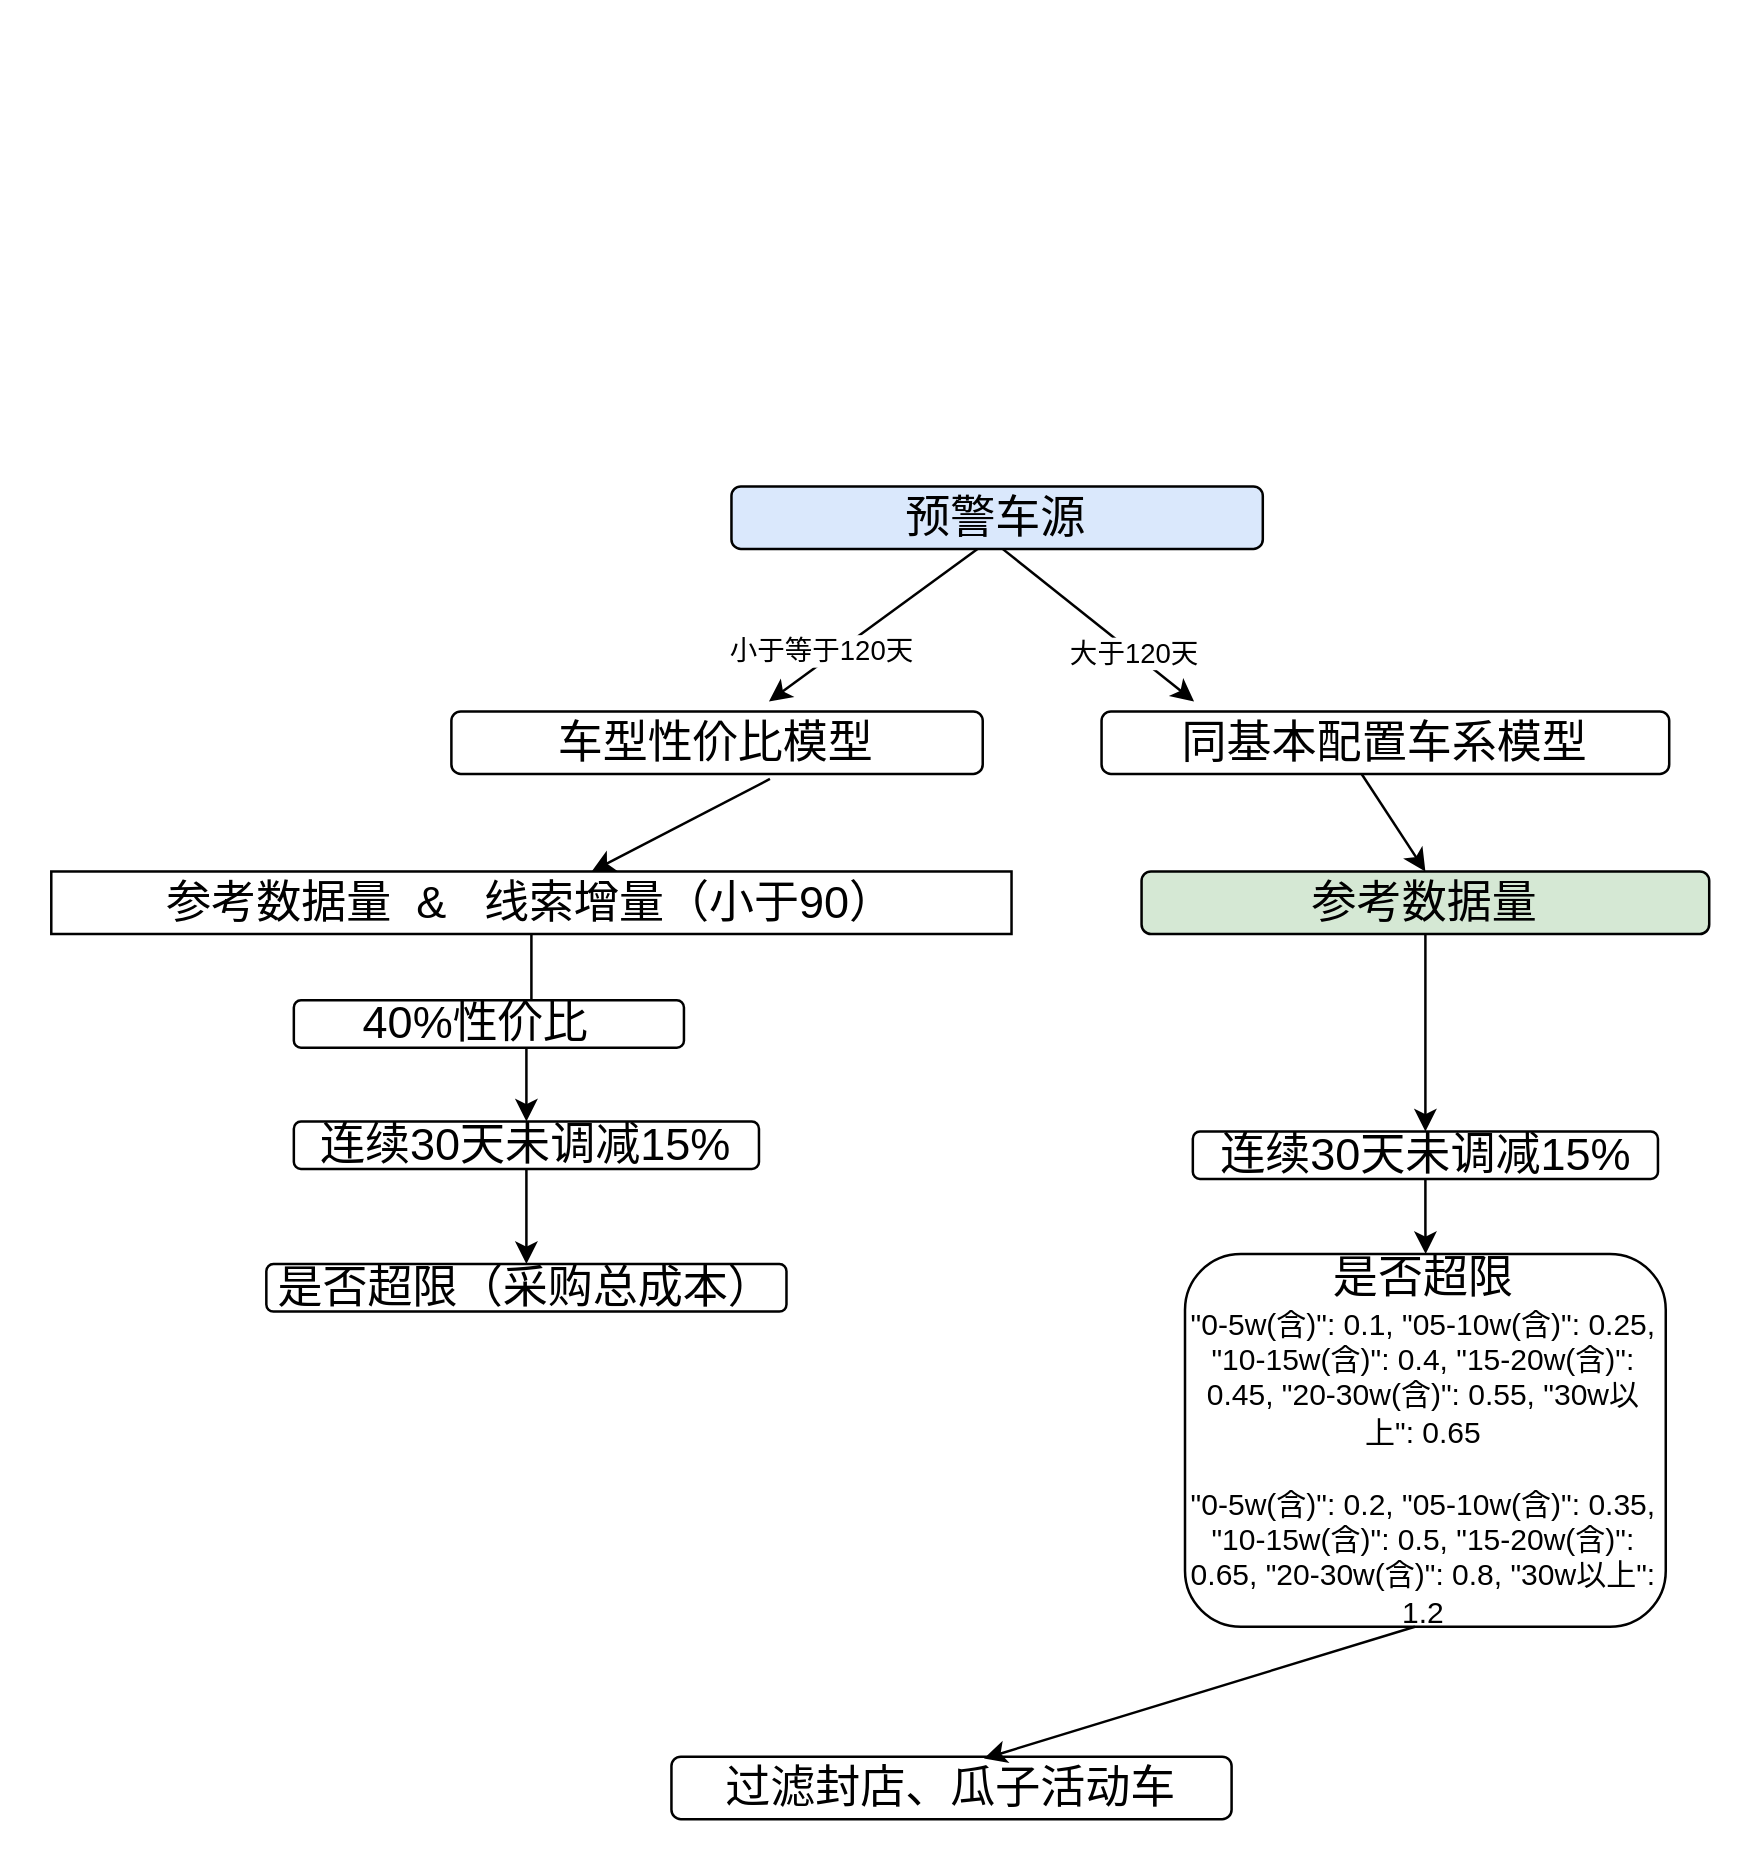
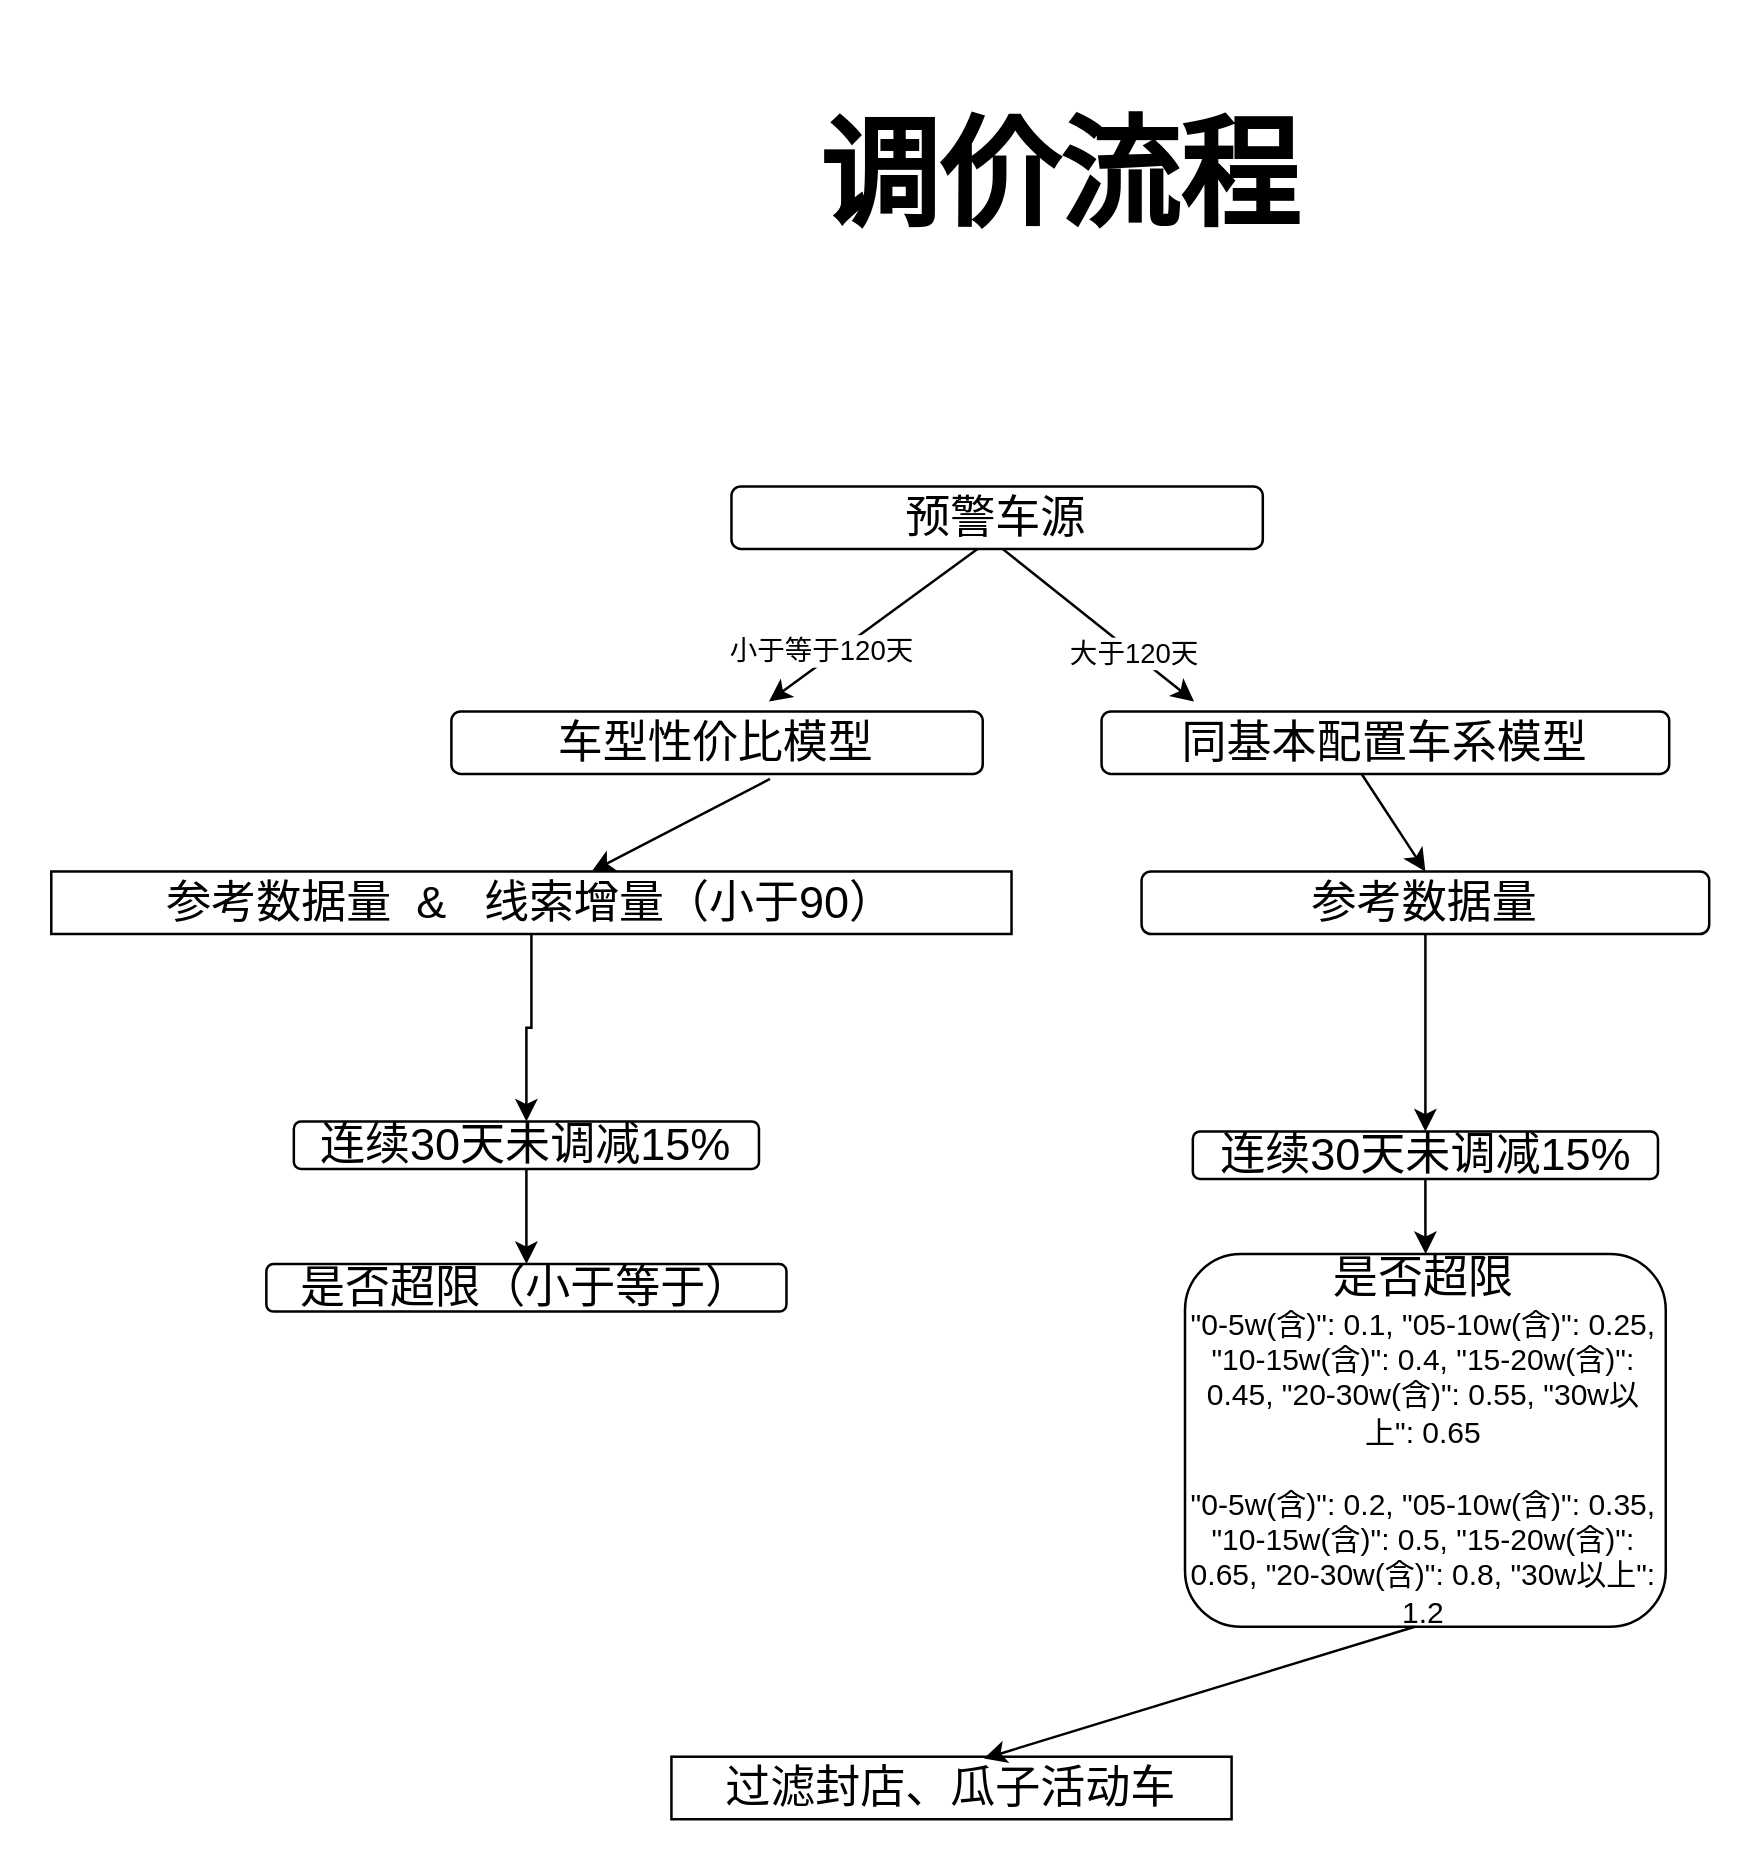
  <mxCell id="0" />
  <mxCell id="1" parent="0" />
  <mxCell id="2" value="" style="endArrow=classic;html=1;rounded=0;" edge="1" parent="1"><mxGeometry width="50" height="50" relative="1" as="geometry"><mxPoint x="390.4" y="218.996" as="sourcePoint" /><mxPoint x="307" y="280" as="targetPoint" /></mxGeometry></mxCell>
  <mxCell id="3" value="小于等于120天" style="edgeLabel;html=1;align=center;verticalAlign=middle;resizable=0;points=[];" vertex="1" connectable="0" parent="2"><mxGeometry x="0.441" y="-5" relative="1" as="geometry"><mxPoint y="1" as="offset" /></mxGeometry></mxCell>
- <mxCell id="4" value="&lt;font style=&quot;font-size: 18px;&quot;&gt;预警车源&lt;/font&gt;" style="rounded=1;whiteSpace=wrap;html=1;fillColor=#dae8fc;" vertex="1" parent="1"><mxGeometry x="292" y="194" width="212.48" height="25" as="geometry" /></mxCell>
+ <mxCell id="4" value="&lt;font style=&quot;font-size: 18px;&quot;&gt;预警车源&lt;/font&gt;" style="rounded=1;whiteSpace=wrap;html=1;" vertex="1" parent="1"><mxGeometry x="292" y="194" width="212.48" height="25" as="geometry" /></mxCell>
+ <mxCell id="5" value="&lt;h1&gt;&lt;font style=&quot;font-size: 48px;&quot; color=&quot;#000000&quot;&gt;调价流程&lt;/font&gt;&lt;/h1&gt;" style="text;html=1;align=center;verticalAlign=middle;resizable=0;points=[];autosize=1;strokeColor=none;fillColor=none;fontColor=#FF0000;" vertex="1" parent="1"><mxGeometry x="313.477" y="20" width="220" height="100" as="geometry" /></mxCell>
  <mxCell id="6" value="" style="endArrow=classic;html=1;rounded=0;" edge="1" parent="1"><mxGeometry width="50" height="50" relative="1" as="geometry"><mxPoint x="400.4" y="218.996" as="sourcePoint" /><mxPoint x="477" y="280" as="targetPoint" /></mxGeometry></mxCell>
  <mxCell id="7" value="大于120天" style="edgeLabel;html=1;align=center;verticalAlign=middle;resizable=0;points=[];" vertex="1" connectable="0" parent="6"><mxGeometry x="0.441" y="-5" relative="1" as="geometry"><mxPoint y="-7" as="offset" /></mxGeometry></mxCell>
  <mxCell id="8" value="&lt;font style=&quot;font-size: 18px;&quot;&gt;车型性价比模型&lt;/font&gt;" style="rounded=1;whiteSpace=wrap;html=1;" vertex="1" parent="1"><mxGeometry x="180" y="284" width="212.48" height="25" as="geometry" /></mxCell>
  <mxCell id="9" value="&lt;font style=&quot;font-size: 18px;&quot;&gt;同基本配置车系模型&lt;/font&gt;" style="rounded=1;whiteSpace=wrap;html=1;" vertex="1" parent="1"><mxGeometry x="440" y="284" width="227" height="25" as="geometry" /></mxCell>
  <mxCell id="10" value="" style="endArrow=classic;html=1;rounded=0;" edge="1" parent="1" target="15"><mxGeometry width="50" height="50" relative="1" as="geometry"><mxPoint x="307.4" y="310.996" as="sourcePoint" /><mxPoint x="360" y="376" as="targetPoint" /></mxGeometry></mxCell>
  <mxCell id="11" value="" style="endArrow=classic;html=1;rounded=0;entryX=0.5;entryY=0;entryDx=0;entryDy=0;" edge="1" parent="1" target="13"><mxGeometry width="50" height="50" relative="1" as="geometry"><mxPoint x="544" y="308.996" as="sourcePoint" /><mxPoint x="435" y="374" as="targetPoint" /></mxGeometry></mxCell>
  <mxCell id="12" value="" style="edgeStyle=orthogonalEdgeStyle;rounded=0;orthogonalLoop=1;jettySize=auto;html=1;fontSize=18;" edge="1" parent="1" source="13" target="20"><mxGeometry relative="1" as="geometry" /></mxCell>
- <mxCell id="13" value="&lt;font style=&quot;font-size: 18px;&quot;&gt;参考数据量&lt;/font&gt;" style="rounded=1;whiteSpace=wrap;html=1;fillColor=#d5e8d4;" vertex="1" parent="1"><mxGeometry x="456" y="348" width="227" height="25" as="geometry" /></mxCell>
+ <mxCell id="13" value="&lt;font style=&quot;font-size: 18px;&quot;&gt;参考数据量&lt;/font&gt;" style="rounded=1;whiteSpace=wrap;html=1;" vertex="1" parent="1"><mxGeometry x="456" y="348" width="227" height="25" as="geometry" /></mxCell>
  <mxCell id="14" value="" style="edgeStyle=orthogonalEdgeStyle;rounded=0;orthogonalLoop=1;jettySize=auto;html=1;fontSize=18;" edge="1" parent="1" source="15" target="18"><mxGeometry relative="1" as="geometry" /></mxCell>
  <mxCell id="15" value="&lt;font style=&quot;font-size: 18px;&quot;&gt;参考数据量&amp;nbsp; &amp;amp;&amp;nbsp; &amp;nbsp;线索增量（小于90）&lt;/font&gt;" style="whiteSpace=wrap;html=1;rounded=0;" vertex="1" parent="1"><mxGeometry x="20" y="348" width="384" height="25" as="geometry" /></mxCell>
- <mxCell id="16" value="&lt;span style=&quot;font-size: 18px;&quot;&gt;40%性价比&amp;nbsp;&amp;nbsp;&lt;/span&gt;" style="rounded=1;whiteSpace=wrap;html=1;" vertex="1" parent="1"><mxGeometry x="117" y="399.5" width="156" height="19" as="geometry" /></mxCell>
  <mxCell id="17" value="" style="edgeStyle=orthogonalEdgeStyle;rounded=0;orthogonalLoop=1;jettySize=auto;html=1;fontSize=18;" edge="1" parent="1" source="18" target="21"><mxGeometry relative="1" as="geometry" /></mxCell>
  <mxCell id="18" value="&lt;span style=&quot;font-size: 18px;&quot;&gt;连续30天未调减15%&lt;/span&gt;" style="rounded=1;whiteSpace=wrap;html=1;" vertex="1" parent="1"><mxGeometry x="117" y="448" width="186" height="19" as="geometry" /></mxCell>
  <mxCell id="19" value="" style="edgeStyle=orthogonalEdgeStyle;rounded=0;orthogonalLoop=1;jettySize=auto;html=1;fontSize=18;" edge="1" parent="1" source="20" target="22"><mxGeometry relative="1" as="geometry" /></mxCell>
  <mxCell id="20" value="&lt;span style=&quot;font-size: 18px;&quot;&gt;连续30天未调减15%&lt;/span&gt;" style="rounded=1;whiteSpace=wrap;html=1;" vertex="1" parent="1"><mxGeometry x="476.5" y="452" width="186" height="19" as="geometry" /></mxCell>
- <mxCell id="21" value="&lt;span style=&quot;font-size: 18px;&quot;&gt;是否超限（采购总成本）&lt;/span&gt;" style="rounded=1;whiteSpace=wrap;html=1;" vertex="1" parent="1"><mxGeometry x="106" y="505" width="208" height="19" as="geometry" /></mxCell>
+ <mxCell id="21" value="&lt;span style=&quot;font-size: 18px;&quot;&gt;是否超限（小于等于）&lt;/span&gt;" style="rounded=1;whiteSpace=wrap;html=1;" vertex="1" parent="1"><mxGeometry x="106" y="505" width="208" height="19" as="geometry" /></mxCell>
  <mxCell id="22" value="&lt;span style=&quot;font-size: 18px;&quot;&gt;是否超限&lt;/span&gt;&lt;br&gt;&lt;font style=&quot;font-size: 12px;&quot;&gt;&quot;0-5w(含)&quot;: 0.1, &quot;05-10w(含)&quot;: 0.25, &quot;10-15w(含)&quot;: 0.4, &quot;15-20w(含)&quot;: 0.45, &quot;20-30w(含)&quot;: 0.55, &quot;30w以上&quot;: 0.65&lt;/font&gt;&lt;br&gt;&lt;br&gt;&quot;0-5w(含)&quot;: 0.2, &quot;05-10w(含)&quot;: 0.35, &quot;10-15w(含)&quot;: 0.5, &quot;15-20w(含)&quot;: 0.65, &quot;20-30w(含)&quot;: 0.8, &quot;30w以上&quot;: 1.2" style="rounded=1;whiteSpace=wrap;html=1;" vertex="1" parent="1"><mxGeometry x="473.37" y="501" width="192.25" height="149" as="geometry" /></mxCell>
- <mxCell id="23" value="&lt;span style=&quot;font-size: 18px;&quot;&gt;过滤封店、瓜子活动车&lt;/span&gt;" style="rounded=1;whiteSpace=wrap;html=1;" vertex="1" parent="1"><mxGeometry x="268" y="702" width="224" height="25" as="geometry" /></mxCell>
+ <mxCell id="23" value="&lt;span style=&quot;font-size: 18px;&quot;&gt;过滤封店、瓜子活动车&lt;/span&gt;" style="whiteSpace=wrap;html=1;rounded=0;" vertex="1" parent="1"><mxGeometry x="268" y="702" width="224" height="25" as="geometry" /></mxCell>
  <mxCell id="24" value="" style="endArrow=classic;html=1;rounded=0;entryX=0.558;entryY=0.03;entryDx=0;entryDy=0;entryPerimeter=0;" edge="1" parent="1" target="23"><mxGeometry width="50" height="50" relative="1" as="geometry"><mxPoint x="565.31" y="649.996" as="sourcePoint" /><mxPoint x="493.999" y="687" as="targetPoint" /></mxGeometry></mxCell>
